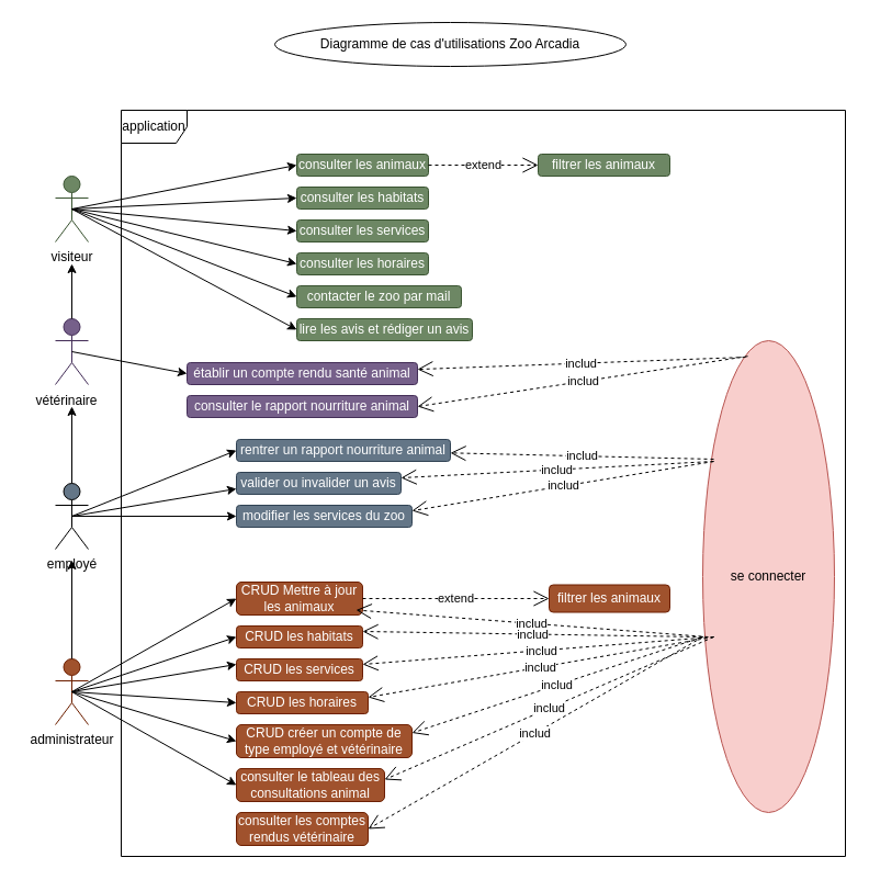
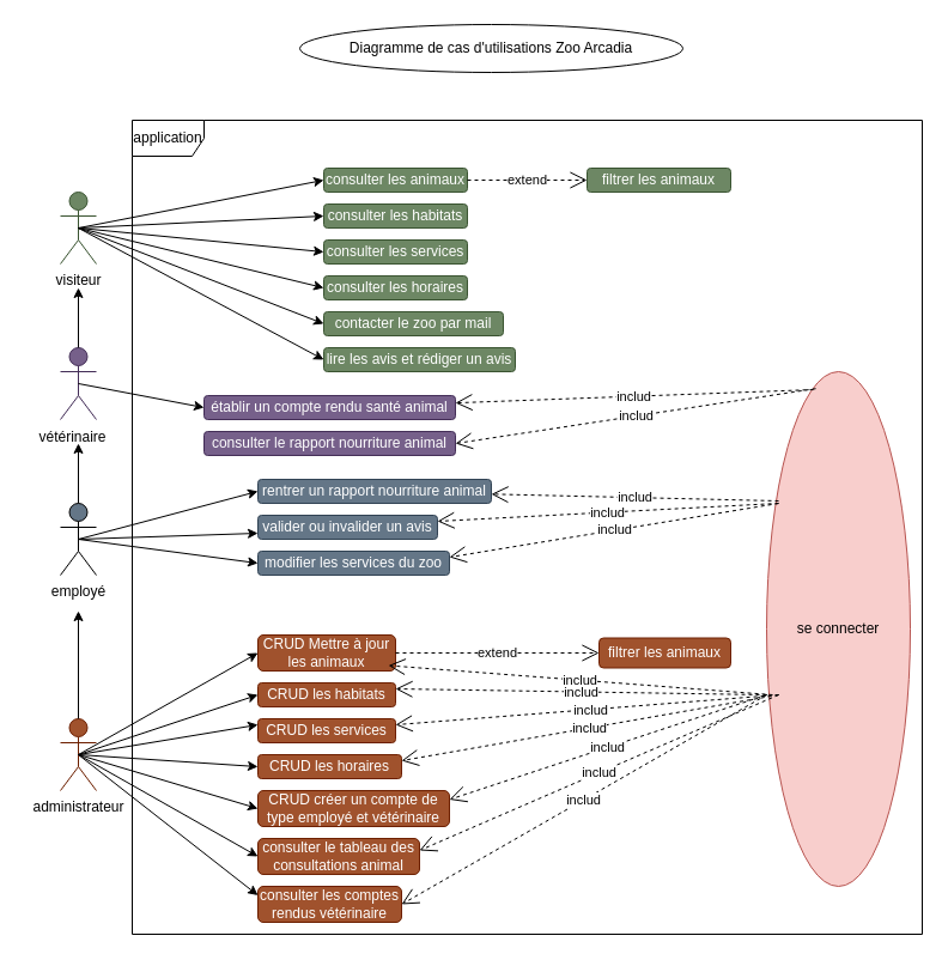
  <mxCell id="0" />
  <mxCell id="1" parent="0" />
  <mxCell id="2" value="Diagramme de cas d'utilisations Zoo Arcadia" style="ellipse;whiteSpace=wrap;html=1;" vertex="1" parent="1"><mxGeometry x="250" y="20" width="320" height="40" as="geometry" /></mxCell>
  <mxCell id="3" value="&lt;font color=&quot;#000000&quot;&gt;visiteur&lt;/font&gt;" style="shape=umlActor;verticalLabelPosition=bottom;verticalAlign=top;html=1;outlineConnect=0;fillColor=#6d8764;fontColor=#ffffff;strokeColor=#3A5431;" vertex="1" parent="1"><mxGeometry x="50" y="160" width="30" height="60" as="geometry" /></mxCell>
  <mxCell id="4" value="vétérinait" style="shape=umlActor;verticalLabelPosition=bottom;verticalAlign=top;html=1;outlineConnect=0;fillColor=#76608a;fontColor=#ffffff;strokeColor=#432D57;" vertex="1" parent="1"><mxGeometry x="50" y="290" width="30" height="60" as="geometry" /></mxCell>
- <mxCell id="5" value="&lt;font color=&quot;#000000&quot;&gt;employé&lt;/font&gt;&lt;div&gt;&lt;font color=&quot;#000000&quot;&gt;&lt;br&gt;&lt;/font&gt;&lt;/div&gt;" style="shape=umlActor;verticalLabelPosition=bottom;verticalAlign=top;html=1;outlineConnect=0;fillColor=#647687;fontColor=#ffffff;strokeColor=#000000;" vertex="1" parent="1"><mxGeometry x="50" y="440" width="30" height="60" as="geometry" /></mxCell>
+ <mxCell id="5" value="&lt;font color=&quot;#000000&quot;&gt;employé&lt;/font&gt;&lt;div&gt;&lt;font color=&quot;#000000&quot;&gt;&lt;br&gt;&lt;/font&gt;&lt;/div&gt;" style="shape=umlActor;verticalLabelPosition=bottom;verticalAlign=top;html=1;outlineConnect=0;fillColor=#647687;fontColor=#ffffff;strokeColor=#000000;" vertex="1" parent="1"><mxGeometry x="50" y="420" width="30" height="60" as="geometry" /></mxCell>
  <mxCell id="6" value="&lt;font color=&quot;#000000&quot;&gt;administrateur&lt;/font&gt;" style="shape=umlActor;verticalLabelPosition=bottom;verticalAlign=top;html=1;outlineConnect=0;fillColor=#a0522d;strokeColor=#6D1F00;fontColor=#ffffff;" vertex="1" parent="1"><mxGeometry x="50" y="600" width="30" height="60" as="geometry" /></mxCell>
  <mxCell id="7" value="filtrer les animaux" style="rounded=1;whiteSpace=wrap;html=1;fillColor=#6d8764;strokeColor=#3A5431;fontColor=#ffffff;" vertex="1" parent="1"><mxGeometry x="490" y="140" width="120" height="20" as="geometry" /></mxCell>
  <mxCell id="8" value="consulter les animaux" style="rounded=1;whiteSpace=wrap;html=1;fillColor=#6d8764;strokeColor=#3A5431;fontColor=#ffffff;" vertex="1" parent="1"><mxGeometry x="270" y="140" width="120" height="20" as="geometry" /></mxCell>
  <mxCell id="9" value="consulter les habitats" style="rounded=1;whiteSpace=wrap;html=1;fillColor=#6d8764;strokeColor=#3A5431;fontColor=#ffffff;" vertex="1" parent="1"><mxGeometry x="270" y="170" width="120" height="20" as="geometry" /></mxCell>
  <mxCell id="10" value="consulter les services" style="rounded=1;whiteSpace=wrap;html=1;fillColor=#6d8764;strokeColor=#3A5431;fontColor=#ffffff;" vertex="1" parent="1"><mxGeometry x="270" y="200" width="120" height="20" as="geometry" /></mxCell>
  <mxCell id="11" value="lire les avis et rédiger un avis" style="rounded=1;whiteSpace=wrap;html=1;fillColor=#6d8764;strokeColor=#3A5431;fontColor=#ffffff;" vertex="1" parent="1"><mxGeometry x="270" y="290" width="160" height="20" as="geometry" /></mxCell>
  <mxCell id="12" value="contacter le zoo par mail" style="rounded=1;whiteSpace=wrap;html=1;fillColor=#6d8764;strokeColor=#3A5431;fontColor=#ffffff;" vertex="1" parent="1"><mxGeometry x="270" y="260" width="150" height="20" as="geometry" /></mxCell>
  <mxCell id="13" value="consulter les horaires" style="rounded=1;whiteSpace=wrap;html=1;fillColor=#6d8764;strokeColor=#3A5431;fontColor=#ffffff;" vertex="1" parent="1"><mxGeometry x="270" y="230" width="120" height="20" as="geometry" /></mxCell>
  <mxCell id="14" value="" style="endArrow=classic;html=1;rounded=0;entryX=0;entryY=0.5;entryDx=0;entryDy=0;exitX=0.5;exitY=0.5;exitDx=0;exitDy=0;exitPerimeter=0;" edge="1" parent="1" source="3" target="9"><mxGeometry width="50" height="50" relative="1" as="geometry"><mxPoint x="440" y="370" as="sourcePoint" /><mxPoint x="490" y="320" as="targetPoint" /></mxGeometry></mxCell>
  <mxCell id="15" value="" style="endArrow=classic;html=1;rounded=0;entryX=0;entryY=0.5;entryDx=0;entryDy=0;exitX=0.5;exitY=0.5;exitDx=0;exitDy=0;exitPerimeter=0;" edge="1" parent="1" source="3" target="8"><mxGeometry width="50" height="50" relative="1" as="geometry"><mxPoint x="440" y="370" as="sourcePoint" /><mxPoint x="490" y="320" as="targetPoint" /></mxGeometry></mxCell>
  <mxCell id="16" value="" style="endArrow=classic;html=1;rounded=0;exitX=0.5;exitY=0.5;exitDx=0;exitDy=0;exitPerimeter=0;entryX=0;entryY=0.5;entryDx=0;entryDy=0;" edge="1" parent="1" source="3" target="10"><mxGeometry width="50" height="50" relative="1" as="geometry"><mxPoint x="440" y="370" as="sourcePoint" /><mxPoint x="490" y="320" as="targetPoint" /></mxGeometry></mxCell>
  <mxCell id="17" value="" style="endArrow=classic;html=1;rounded=0;entryX=0;entryY=0.5;entryDx=0;entryDy=0;exitX=0.5;exitY=0.5;exitDx=0;exitDy=0;exitPerimeter=0;" edge="1" parent="1" source="3" target="13"><mxGeometry width="50" height="50" relative="1" as="geometry"><mxPoint x="110" y="180" as="sourcePoint" /><mxPoint x="280" y="260" as="targetPoint" /></mxGeometry></mxCell>
  <mxCell id="18" value="" style="endArrow=classic;html=1;rounded=0;exitX=0.5;exitY=0.5;exitDx=0;exitDy=0;exitPerimeter=0;" edge="1" parent="1" source="3"><mxGeometry width="50" height="50" relative="1" as="geometry"><mxPoint x="360" y="370" as="sourcePoint" /><mxPoint x="270" y="270" as="targetPoint" /></mxGeometry></mxCell>
  <mxCell id="19" value="" style="endArrow=classic;html=1;rounded=0;exitX=0.5;exitY=0.5;exitDx=0;exitDy=0;exitPerimeter=0;entryX=0;entryY=0.5;entryDx=0;entryDy=0;" edge="1" parent="1" source="3" target="11"><mxGeometry width="50" height="50" relative="1" as="geometry"><mxPoint x="360" y="370" as="sourcePoint" /><mxPoint x="410" y="320" as="targetPoint" /></mxGeometry></mxCell>
  <mxCell id="20" value="se connecter" style="ellipse;whiteSpace=wrap;html=1;fillColor=#f8cecc;strokeColor=#b85450;" vertex="1" parent="1"><mxGeometry x="640" y="310" width="120" height="430" as="geometry" /></mxCell>
  <mxCell id="21" value="établir un compte rendu santé animal" style="rounded=1;whiteSpace=wrap;html=1;fillColor=#76608a;strokeColor=#432D57;fontColor=#ffffff;" vertex="1" parent="1"><mxGeometry x="170" y="330" width="210" height="20" as="geometry" /></mxCell>
  <mxCell id="22" value="" style="endArrow=classic;html=1;rounded=0;exitX=0.5;exitY=0.5;exitDx=0;exitDy=0;exitPerimeter=0;" edge="1" parent="1" source="4"><mxGeometry width="50" height="50" relative="1" as="geometry"><mxPoint x="360" y="370" as="sourcePoint" /><mxPoint x="170" y="340" as="targetPoint" /></mxGeometry></mxCell>
  <mxCell id="23" value="rentrer un rapport nourriture animal" style="rounded=1;whiteSpace=wrap;html=1;fillColor=#647687;strokeColor=#314354;fontColor=#ffffff;" vertex="1" parent="1"><mxGeometry x="215" y="400" width="195" height="20" as="geometry" /></mxCell>
  <mxCell id="24" value="valider ou invalider un avis" style="rounded=1;whiteSpace=wrap;html=1;fillColor=#647687;strokeColor=#314354;fontColor=#ffffff;" vertex="1" parent="1"><mxGeometry x="215" y="430" width="150" height="20" as="geometry" /></mxCell>
  <mxCell id="25" value="modifier les services du zoo" style="rounded=1;whiteSpace=wrap;html=1;fillColor=#647687;strokeColor=#314354;fontColor=#ffffff;" vertex="1" parent="1"><mxGeometry x="215" y="460" width="160" height="20" as="geometry" /></mxCell>
  <mxCell id="26" value="" style="endArrow=classic;html=1;rounded=0;exitX=0.5;exitY=0.5;exitDx=0;exitDy=0;exitPerimeter=0;entryX=0;entryY=0.5;entryDx=0;entryDy=0;" edge="1" parent="1" source="5" target="25"><mxGeometry width="50" height="50" relative="1" as="geometry"><mxPoint x="360" y="470" as="sourcePoint" /><mxPoint x="410" y="420" as="targetPoint" /></mxGeometry></mxCell>
  <mxCell id="27" value="" style="endArrow=classic;html=1;rounded=0;exitX=0.5;exitY=0.5;exitDx=0;exitDy=0;exitPerimeter=0;entryX=0;entryY=0.75;entryDx=0;entryDy=0;" edge="1" parent="1" source="5" target="24"><mxGeometry width="50" height="50" relative="1" as="geometry"><mxPoint x="360" y="470" as="sourcePoint" /><mxPoint x="410" y="420" as="targetPoint" /></mxGeometry></mxCell>
  <mxCell id="28" value="" style="endArrow=classic;html=1;rounded=0;exitX=0.5;exitY=0.5;exitDx=0;exitDy=0;exitPerimeter=0;entryX=0;entryY=0.5;entryDx=0;entryDy=0;" edge="1" parent="1" source="5" target="23"><mxGeometry width="50" height="50" relative="1" as="geometry"><mxPoint x="360" y="470" as="sourcePoint" /><mxPoint x="410" y="420" as="targetPoint" /></mxGeometry></mxCell>
  <mxCell id="29" value="includ" style="endArrow=open;endSize=12;dashed=1;html=1;rounded=0;" edge="1" parent="1" target="23"><mxGeometry width="160" relative="1" as="geometry"><mxPoint x="650" y="418" as="sourcePoint" /><mxPoint x="640" y="480" as="targetPoint" /></mxGeometry></mxCell>
  <mxCell id="30" value="includ" style="endArrow=open;endSize=12;dashed=1;html=1;rounded=0;exitX=0.083;exitY=0.256;exitDx=0;exitDy=0;exitPerimeter=0;entryX=1;entryY=0.25;entryDx=0;entryDy=0;" edge="1" parent="1" source="20" target="25"><mxGeometry width="160" relative="1" as="geometry"><mxPoint x="300" y="350" as="sourcePoint" /><mxPoint x="643" y="480" as="targetPoint" /></mxGeometry></mxCell>
  <mxCell id="31" value="includ" style="endArrow=open;endSize=12;dashed=1;html=1;rounded=0;entryX=1;entryY=0.25;entryDx=0;entryDy=0;" edge="1" parent="1" target="24"><mxGeometry width="160" relative="1" as="geometry"><mxPoint x="650" y="420" as="sourcePoint" /><mxPoint x="640" y="480" as="targetPoint" /></mxGeometry></mxCell>
  <mxCell id="32" value="application" style="shape=umlFrame;whiteSpace=wrap;html=1;pointerEvents=0;" vertex="1" parent="1"><mxGeometry x="110" y="100" width="660" height="680" as="geometry" /></mxCell>
  <mxCell id="33" value="includ" style="endArrow=open;endSize=12;dashed=1;html=1;rounded=0;exitX=0.325;exitY=0.035;exitDx=0;exitDy=0;exitPerimeter=0;" edge="1" parent="1" source="20" target="21"><mxGeometry width="160" relative="1" as="geometry"><mxPoint x="380" y="349" as="sourcePoint" /><mxPoint x="660" y="353" as="targetPoint" /></mxGeometry></mxCell>
  <mxCell id="34" value="CRUD les horaires" style="rounded=1;whiteSpace=wrap;html=1;fillColor=#a0522d;strokeColor=#6D1F00;fontColor=#ffffff;" vertex="1" parent="1"><mxGeometry x="215" y="630" width="120" height="20" as="geometry" /></mxCell>
  <mxCell id="35" value="CRUD les services" style="rounded=1;whiteSpace=wrap;html=1;fillColor=#a0522d;strokeColor=#6D1F00;fontColor=#ffffff;" vertex="1" parent="1"><mxGeometry x="215" y="600" width="115" height="20" as="geometry" /></mxCell>
  <mxCell id="36" value="CRUD Mettre à jour les animaux" style="rounded=1;whiteSpace=wrap;html=1;fillColor=#a0522d;strokeColor=#6D1F00;fontColor=#ffffff;" vertex="1" parent="1"><mxGeometry x="215" y="530" width="115" height="30" as="geometry" /></mxCell>
  <mxCell id="37" value="CRUD les habitats" style="rounded=1;whiteSpace=wrap;html=1;fillColor=#a0522d;strokeColor=#6D1F00;fontColor=#ffffff;" vertex="1" parent="1"><mxGeometry x="215" y="570" width="115" height="20" as="geometry" /></mxCell>
  <mxCell id="38" value="CRUD créer un compte de type employé et vétérinaire" style="rounded=1;whiteSpace=wrap;html=1;fillColor=#a0522d;strokeColor=#6D1F00;fontColor=#ffffff;" vertex="1" parent="1"><mxGeometry x="215" y="660" width="160" height="30" as="geometry" /></mxCell>
  <mxCell id="39" value="consulter le tableau des consultations animal" style="rounded=1;whiteSpace=wrap;html=1;fillColor=#a0522d;strokeColor=#6D1F00;fontColor=#ffffff;" vertex="1" parent="1"><mxGeometry x="215" y="700" width="135" height="30" as="geometry" /></mxCell>
  <mxCell id="40" value="filtrer les animaux" style="rounded=1;whiteSpace=wrap;html=1;fillColor=#a0522d;strokeColor=#6D1F00;fontColor=#ffffff;" vertex="1" parent="1"><mxGeometry x="500" y="532.5" width="110" height="25" as="geometry" /></mxCell>
  <mxCell id="41" value="" style="endArrow=classic;html=1;rounded=0;exitX=0.5;exitY=0.5;exitDx=0;exitDy=0;exitPerimeter=0;entryX=0;entryY=0.5;entryDx=0;entryDy=0;" edge="1" parent="1" source="6" target="39"><mxGeometry width="50" height="50" relative="1" as="geometry"><mxPoint x="430" y="710" as="sourcePoint" /><mxPoint x="480" y="660" as="targetPoint" /></mxGeometry></mxCell>
  <mxCell id="42" value="" style="endArrow=classic;html=1;rounded=0;exitX=0.5;exitY=0.5;exitDx=0;exitDy=0;exitPerimeter=0;entryX=0;entryY=0.5;entryDx=0;entryDy=0;" edge="1" parent="1" source="6" target="38"><mxGeometry width="50" height="50" relative="1" as="geometry"><mxPoint x="430" y="710" as="sourcePoint" /><mxPoint x="480" y="660" as="targetPoint" /></mxGeometry></mxCell>
  <mxCell id="43" value="" style="endArrow=classic;html=1;rounded=0;entryX=0;entryY=0.5;entryDx=0;entryDy=0;exitX=0.5;exitY=0.5;exitDx=0;exitDy=0;exitPerimeter=0;" edge="1" parent="1" source="6" target="34"><mxGeometry width="50" height="50" relative="1" as="geometry"><mxPoint x="430" y="710" as="sourcePoint" /><mxPoint x="230" y="650" as="targetPoint" /></mxGeometry></mxCell>
  <mxCell id="44" value="" style="endArrow=classic;html=1;rounded=0;exitX=0.5;exitY=0.5;exitDx=0;exitDy=0;exitPerimeter=0;entryX=0;entryY=0.25;entryDx=0;entryDy=0;" edge="1" parent="1" source="6" target="35"><mxGeometry width="50" height="50" relative="1" as="geometry"><mxPoint x="430" y="710" as="sourcePoint" /><mxPoint x="480" y="660" as="targetPoint" /></mxGeometry></mxCell>
  <mxCell id="45" value="" style="endArrow=classic;html=1;rounded=0;exitX=0.5;exitY=0.5;exitDx=0;exitDy=0;exitPerimeter=0;entryX=0;entryY=0.5;entryDx=0;entryDy=0;" edge="1" parent="1" source="6" target="36"><mxGeometry width="50" height="50" relative="1" as="geometry"><mxPoint x="430" y="710" as="sourcePoint" /><mxPoint x="480" y="660" as="targetPoint" /></mxGeometry></mxCell>
  <mxCell id="46" value="" style="endArrow=classic;html=1;rounded=0;exitX=0.5;exitY=0.5;exitDx=0;exitDy=0;exitPerimeter=0;entryX=0;entryY=0.5;entryDx=0;entryDy=0;" edge="1" parent="1" source="6" target="37"><mxGeometry width="50" height="50" relative="1" as="geometry"><mxPoint x="430" y="710" as="sourcePoint" /><mxPoint x="480" y="660" as="targetPoint" /></mxGeometry></mxCell>
  <mxCell id="47" value="includ" style="endArrow=open;endSize=12;dashed=1;html=1;rounded=0;entryX=0.948;entryY=0.85;entryDx=0;entryDy=0;entryPerimeter=0;" edge="1" parent="1" target="36"><mxGeometry width="160" relative="1" as="geometry"><mxPoint x="645" y="580" as="sourcePoint" /><mxPoint x="650" y="600" as="targetPoint" /></mxGeometry></mxCell>
  <mxCell id="48" value="includ" style="endArrow=open;endSize=12;dashed=1;html=1;rounded=0;entryX=1;entryY=0.25;entryDx=0;entryDy=0;" edge="1" parent="1" target="35"><mxGeometry x="-0.013" y="1" width="160" relative="1" as="geometry"><mxPoint x="650" y="580" as="sourcePoint" /><mxPoint x="650" y="610" as="targetPoint" /><mxPoint as="offset" /></mxGeometry></mxCell>
  <mxCell id="49" value="includ" style="endArrow=open;endSize=12;dashed=1;html=1;rounded=0;entryX=1;entryY=0.25;entryDx=0;entryDy=0;" edge="1" parent="1" target="37"><mxGeometry width="160" relative="1" as="geometry"><mxPoint x="640" y="580" as="sourcePoint" /><mxPoint x="660" y="610" as="targetPoint" /></mxGeometry></mxCell>
  <mxCell id="50" value="" style="endArrow=classic;html=1;rounded=0;exitX=0.5;exitY=0;exitDx=0;exitDy=0;exitPerimeter=0;" edge="1" parent="1" source="5"><mxGeometry width="50" height="50" relative="1" as="geometry"><mxPoint x="380" y="500" as="sourcePoint" /><mxPoint x="65" y="370" as="targetPoint" /></mxGeometry></mxCell>
  <mxCell id="51" value="" style="endArrow=classic;html=1;rounded=0;exitX=0.5;exitY=0;exitDx=0;exitDy=0;exitPerimeter=0;" edge="1" parent="1" source="6"><mxGeometry width="50" height="50" relative="1" as="geometry"><mxPoint x="70" y="590" as="sourcePoint" /><mxPoint x="65" y="510" as="targetPoint" /></mxGeometry></mxCell>
  <mxCell id="52" style="edgeStyle=orthogonalEdgeStyle;rounded=0;orthogonalLoop=1;jettySize=auto;html=1;exitX=0.5;exitY=1;exitDx=0;exitDy=0;" edge="1" parent="1" source="8" target="8"><mxGeometry relative="1" as="geometry" /></mxCell>
  <mxCell id="53" value="includ" style="endArrow=open;endSize=12;dashed=1;html=1;rounded=0;entryX=1;entryY=0.25;entryDx=0;entryDy=0;" edge="1" parent="1" target="34"><mxGeometry width="160" relative="1" as="geometry"><mxPoint x="650" y="580" as="sourcePoint" /><mxPoint x="660" y="610" as="targetPoint" /></mxGeometry></mxCell>
  <mxCell id="54" value="includ" style="endArrow=open;endSize=12;dashed=1;html=1;rounded=0;" edge="1" parent="1"><mxGeometry width="160" relative="1" as="geometry"><mxPoint x="650" y="580" as="sourcePoint" /><mxPoint x="350" y="710" as="targetPoint" /></mxGeometry></mxCell>
  <mxCell id="55" value="includ" style="endArrow=open;endSize=12;dashed=1;html=1;rounded=0;entryX=1;entryY=0.25;entryDx=0;entryDy=0;" edge="1" parent="1" target="38"><mxGeometry width="160" relative="1" as="geometry"><mxPoint x="640" y="580" as="sourcePoint" /><mxPoint x="650" y="610" as="targetPoint" /></mxGeometry></mxCell>
  <mxCell id="56" value="consulter les comptes rendus vétérinaire" style="rounded=1;whiteSpace=wrap;html=1;fillColor=#a0522d;fontColor=#ffffff;strokeColor=#6D1F00;" vertex="1" parent="1"><mxGeometry x="215" y="740" width="120" height="30" as="geometry" /></mxCell>
+ <mxCell id="57" value="" style="endArrow=classic;html=1;rounded=0;exitX=0.5;exitY=0.5;exitDx=0;exitDy=0;exitPerimeter=0;entryX=0;entryY=0.25;entryDx=0;entryDy=0;fillColor=#a0522d;strokeColor=#000000;" edge="1" parent="1" source="6" target="56"><mxGeometry width="50" height="50" relative="1" as="geometry"><mxPoint x="370" y="600" as="sourcePoint" /><mxPoint x="420" y="550" as="targetPoint" /></mxGeometry></mxCell>
  <mxCell id="58" value="consulter le rapport nourriture animal" style="rounded=1;whiteSpace=wrap;html=1;fillColor=#76608a;fontColor=#ffffff;strokeColor=#432D57;" vertex="1" parent="1"><mxGeometry x="170" y="360" width="210" height="20" as="geometry" /></mxCell>
  <mxCell id="59" value="includ" style="endArrow=open;endSize=12;dashed=1;html=1;rounded=0;exitX=0.342;exitY=0.033;exitDx=0;exitDy=0;exitPerimeter=0;entryX=1;entryY=0.5;entryDx=0;entryDy=0;" edge="1" parent="1" source="20" target="58"><mxGeometry width="160" relative="1" as="geometry"><mxPoint x="370" y="440" as="sourcePoint" /><mxPoint x="530" y="440" as="targetPoint" /></mxGeometry></mxCell>
  <mxCell id="60" value="includ" style="endArrow=open;endSize=12;dashed=1;html=1;rounded=0;entryX=1;entryY=0.5;entryDx=0;entryDy=0;entryPerimeter=0;" edge="1" parent="1" target="56"><mxGeometry width="160" relative="1" as="geometry"><mxPoint x="640" y="580" as="sourcePoint" /><mxPoint x="530" y="640" as="targetPoint" /></mxGeometry></mxCell>
  <mxCell id="61" value="" style="endArrow=classic;html=1;rounded=0;exitX=0.5;exitY=0;exitDx=0;exitDy=0;exitPerimeter=0;" edge="1" parent="1" source="4"><mxGeometry width="50" height="50" relative="1" as="geometry"><mxPoint x="430" y="270" as="sourcePoint" /><mxPoint x="65" y="240" as="targetPoint" /></mxGeometry></mxCell>
  <mxCell id="62" value="vétérinaire" style="text;html=1;align=center;verticalAlign=middle;resizable=0;points=[];autosize=1;strokeColor=none;fillColor=none;" vertex="1" parent="1"><mxGeometry x="20" y="350" width="80" height="30" as="geometry" /></mxCell>
  <mxCell id="63" value="extend" style="endArrow=open;endSize=12;dashed=1;html=1;rounded=0;" edge="1" parent="1"><mxGeometry width="160" relative="1" as="geometry"><mxPoint x="390" y="150" as="sourcePoint" /><mxPoint x="490" y="150" as="targetPoint" /></mxGeometry></mxCell>
  <mxCell id="64" value="extend" style="endArrow=open;endSize=12;dashed=1;html=1;rounded=0;exitX=1;exitY=0.5;exitDx=0;exitDy=0;entryX=0;entryY=0.5;entryDx=0;entryDy=0;" edge="1" parent="1" source="36" target="40"><mxGeometry width="160" relative="1" as="geometry"><mxPoint x="370" y="640" as="sourcePoint" /><mxPoint x="530" y="640" as="targetPoint" /></mxGeometry></mxCell>
